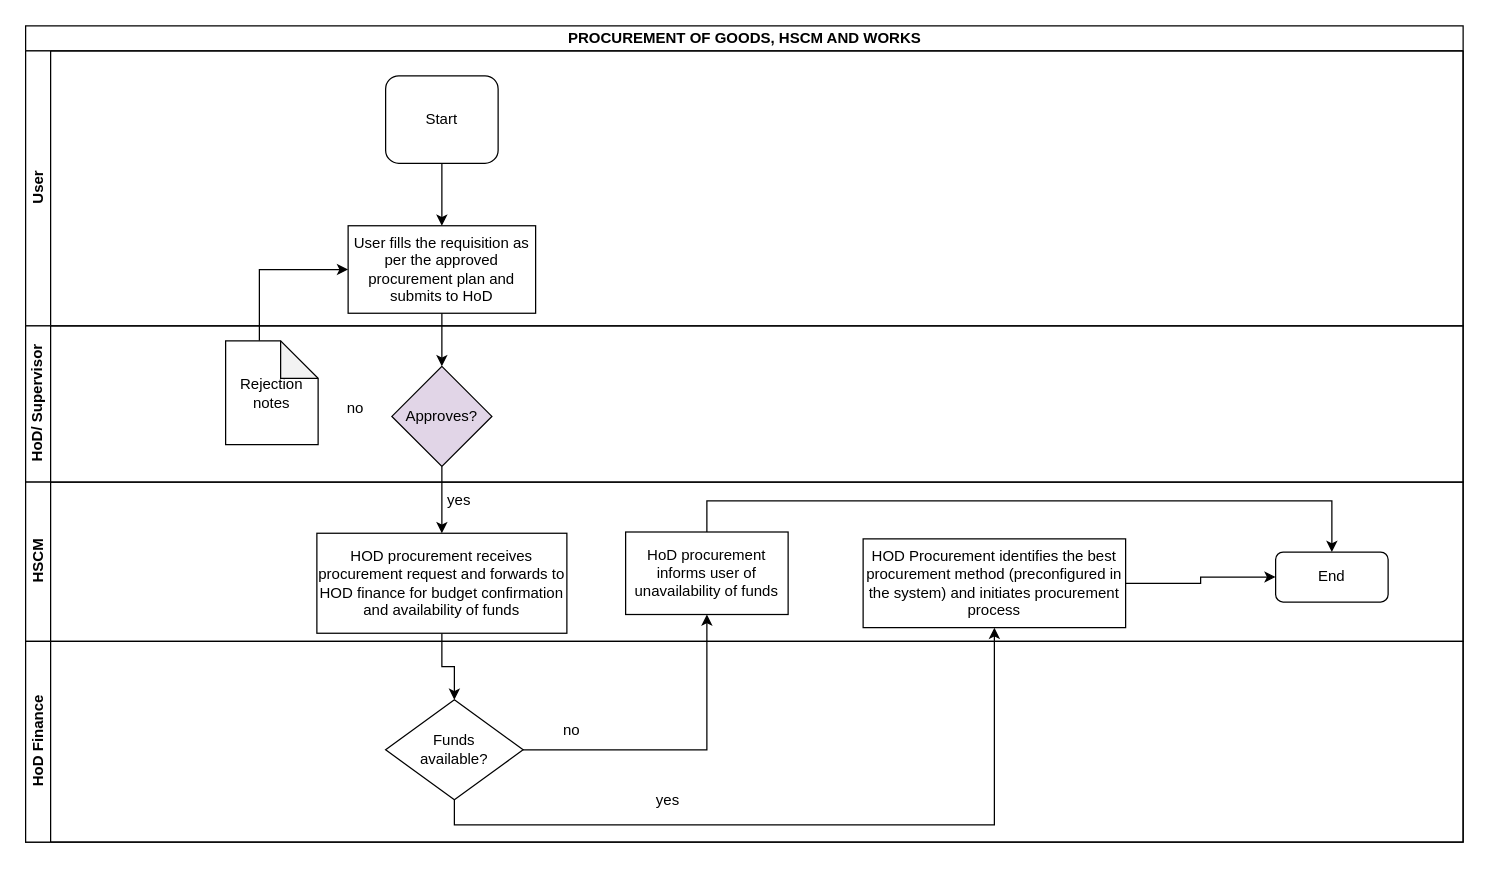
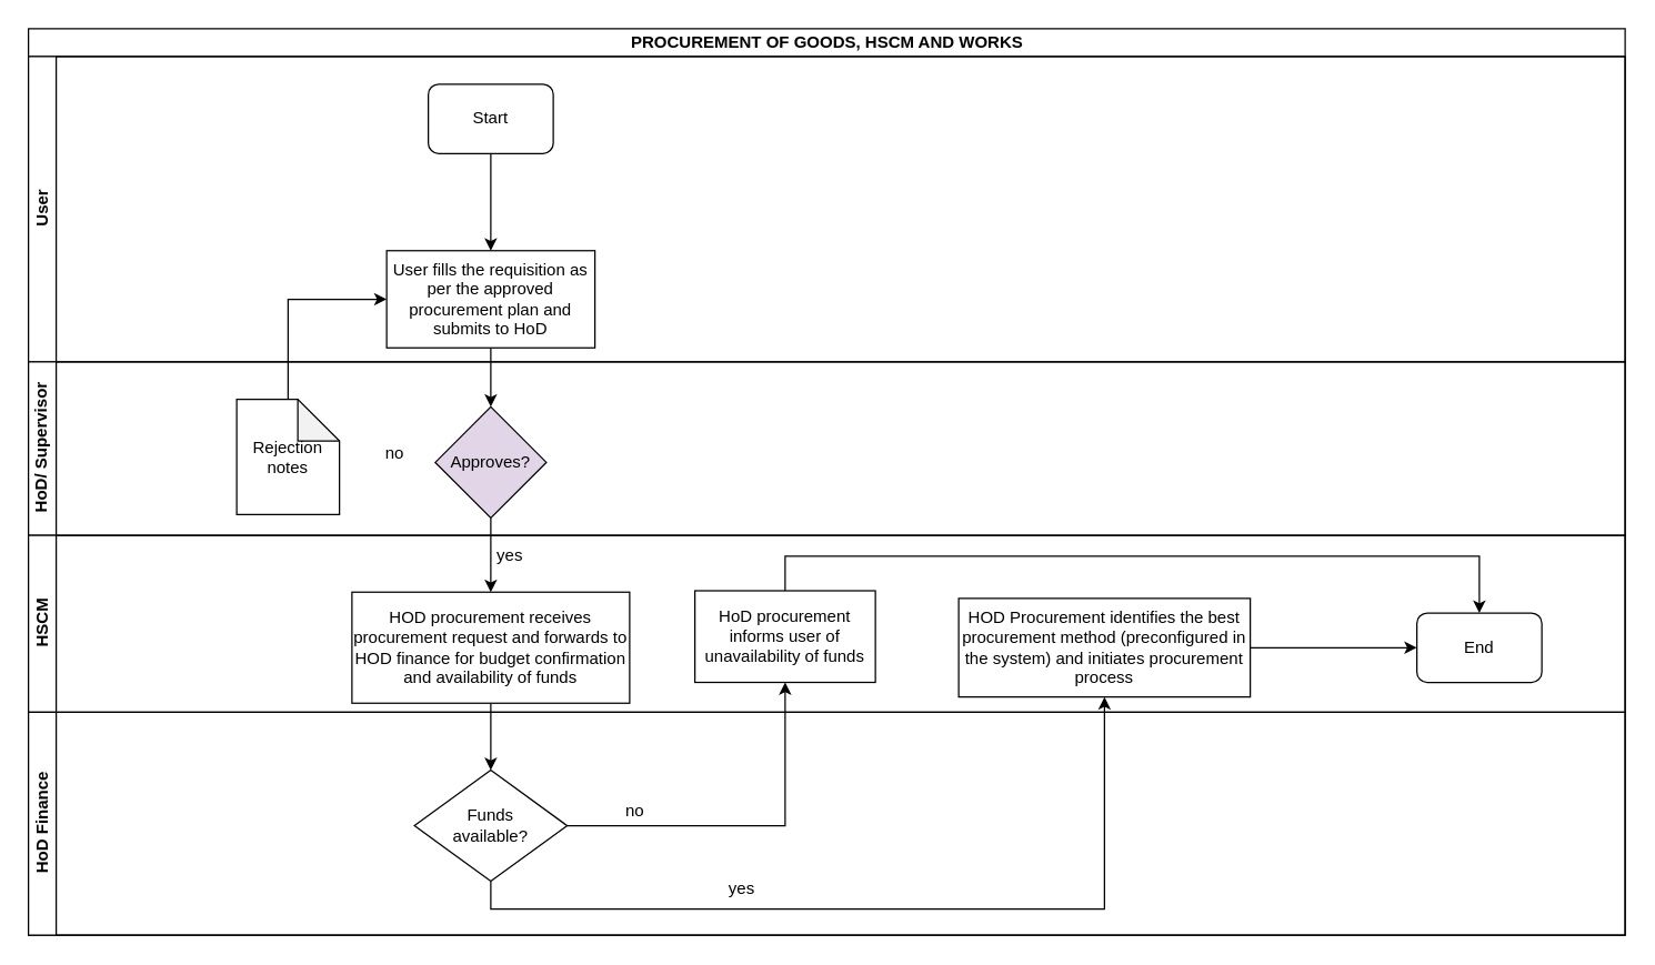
  <mxCell id="0" />
  <mxCell id="1" parent="0" />
  <mxCell id="2" value="PROCUREMENT OF GOODS, HSCM AND WORKS" style="swimlane;html=1;childLayout=stackLayout;resizeParent=1;resizeParentMax=0;horizontal=1;startSize=20;horizontalStack=0;" vertex="1" parent="1"><mxGeometry x="20" y="20" width="1150" height="653" as="geometry" /></mxCell>
  <mxCell id="3" value="User" style="swimlane;html=1;startSize=20;horizontal=0;" vertex="1" parent="2"><mxGeometry y="20" width="1150" height="220" as="geometry" /></mxCell>
- <mxCell id="4" value="Start" style="rounded=1;whiteSpace=wrap;html=1;" vertex="1" parent="3"><mxGeometry x="288" y="20" width="90" height="70" as="geometry" /></mxCell>
+ <mxCell id="4" value="Start" style="rounded=1;whiteSpace=wrap;html=1;" vertex="1" parent="3"><mxGeometry x="288" y="20" width="90" height="50" as="geometry" /></mxCell>
  <mxCell id="5" value="User fills the requisition as per the approved procurement plan and submits to HoD" style="rounded=0;whiteSpace=wrap;html=1;" vertex="1" parent="3"><mxGeometry x="258" y="140" width="150" height="70" as="geometry" /></mxCell>
  <mxCell id="6" value="" style="edgeStyle=orthogonalEdgeStyle;rounded=0;orthogonalLoop=1;jettySize=auto;html=1;entryX=0.5;entryY=0;entryDx=0;entryDy=0;" edge="1" parent="3" source="4" target="5"><mxGeometry relative="1" as="geometry"><mxPoint x="333" y="145" as="targetPoint" /></mxGeometry></mxCell>
  <mxCell id="7" value="" style="edgeStyle=orthogonalEdgeStyle;rounded=0;orthogonalLoop=1;jettySize=auto;html=1;" edge="1" parent="2" source="5" target="13"><mxGeometry relative="1" as="geometry"><mxPoint x="333" y="300" as="targetPoint" /></mxGeometry></mxCell>
  <mxCell id="8" value="" style="edgeStyle=orthogonalEdgeStyle;rounded=0;orthogonalLoop=1;jettySize=auto;html=1;" edge="1" parent="2" source="13" target="16"><mxGeometry relative="1" as="geometry" /></mxCell>
  <mxCell id="9" value="" style="edgeStyle=orthogonalEdgeStyle;rounded=0;orthogonalLoop=1;jettySize=auto;html=1;entryX=0;entryY=0.5;entryDx=0;entryDy=0;" edge="1" parent="2" source="14" target="5"><mxGeometry relative="1" as="geometry"><mxPoint x="187" y="185.5" as="targetPoint" /><Array as="points"><mxPoint x="187" y="195" /></Array></mxGeometry></mxCell>
  <mxCell id="10" value="" style="edgeStyle=orthogonalEdgeStyle;rounded=0;orthogonalLoop=1;jettySize=auto;html=1;" edge="1" parent="2" source="16" target="24"><mxGeometry relative="1" as="geometry" /></mxCell>
  <mxCell id="11" value="" style="edgeStyle=orthogonalEdgeStyle;rounded=0;orthogonalLoop=1;jettySize=auto;html=1;exitX=0.5;exitY=1;exitDx=0;exitDy=0;" edge="1" parent="2" source="24" target="18"><mxGeometry relative="1" as="geometry" /></mxCell>
  <mxCell id="12" value="HoD/ Supervisor" style="swimlane;html=1;startSize=20;horizontal=0;" vertex="1" parent="2"><mxGeometry y="240" width="1150" height="125" as="geometry" /></mxCell>
  <mxCell id="13" value="Approves?" style="rhombus;whiteSpace=wrap;html=1;fillColor=#e1d5e7;" vertex="1" parent="12"><mxGeometry x="293" y="32.5" width="80" height="80" as="geometry" /></mxCell>
- <mxCell id="14" value="Rejection notes" style="shape=note;whiteSpace=wrap;html=1;backgroundOutline=1;darkOpacity=0.05;" vertex="1" parent="12"><mxGeometry x="160" y="12" width="74" height="83" as="geometry" /></mxCell>
+ <mxCell id="14" value="Rejection notes" style="shape=note;whiteSpace=wrap;html=1;backgroundOutline=1;darkOpacity=0.05;" vertex="1" parent="12"><mxGeometry x="150" y="27" width="74" height="83" as="geometry" /></mxCell>
  <mxCell id="15" value="HSCM" style="swimlane;html=1;startSize=20;horizontal=0;" vertex="1" parent="2"><mxGeometry y="365" width="1150" height="127.5" as="geometry" /></mxCell>
  <mxCell id="16" value="HOD procurement receives procurement request and forwards to HOD finance for budget confirmation and availability of funds" style="whiteSpace=wrap;html=1;" vertex="1" parent="15"><mxGeometry x="233" y="41" width="200" height="80" as="geometry" /></mxCell>
  <mxCell id="17" value="yes" style="text;html=1;strokeColor=none;fillColor=none;align=center;verticalAlign=middle;whiteSpace=wrap;rounded=0;" vertex="1" parent="15"><mxGeometry x="327" y="5" width="40" height="20" as="geometry" /></mxCell>
  <mxCell id="18" value="HOD Procurement identifies the best procurement method (preconfigured in the system) and initiates procurement process" style="whiteSpace=wrap;html=1;" vertex="1" parent="15"><mxGeometry x="670" y="45.5" width="210" height="71" as="geometry" /></mxCell>
- <mxCell id="19" value="End" style="rounded=1;whiteSpace=wrap;html=1;" vertex="1" parent="15"><mxGeometry x="1000" y="56" width="90" height="40" as="geometry" /></mxCell>
+ <mxCell id="19" value="End" style="rounded=1;whiteSpace=wrap;html=1;" vertex="1" parent="15"><mxGeometry x="1000" y="56" width="90" height="50" as="geometry" /></mxCell>
  <mxCell id="20" value="" style="edgeStyle=orthogonalEdgeStyle;rounded=0;orthogonalLoop=1;jettySize=auto;html=1;entryX=0;entryY=0.5;entryDx=0;entryDy=0;" edge="1" parent="15" source="18" target="19"><mxGeometry relative="1" as="geometry"><mxPoint x="1005" y="81" as="targetPoint" /></mxGeometry></mxCell>
  <mxCell id="21" value="HoD procurement informs user of unavailability of funds" style="whiteSpace=wrap;html=1;" vertex="1" parent="15"><mxGeometry x="480" y="40" width="130" height="66" as="geometry" /></mxCell>
  <mxCell id="22" value="" style="edgeStyle=orthogonalEdgeStyle;rounded=0;orthogonalLoop=1;jettySize=auto;html=1;entryX=0.5;entryY=0;entryDx=0;entryDy=0;" edge="1" parent="15" source="21" target="19"><mxGeometry relative="1" as="geometry"><mxPoint x="545" y="-33" as="targetPoint" /><Array as="points"><mxPoint x="545" y="15" /><mxPoint x="1045" y="15" /></Array></mxGeometry></mxCell>
  <mxCell id="23" value="HoD Finance" style="swimlane;html=1;startSize=20;horizontal=0;" vertex="1" parent="2"><mxGeometry y="492.5" width="1150" height="160.5" as="geometry" /></mxCell>
- <mxCell id="24" value="&lt;div&gt;Funds &lt;br&gt;&lt;/div&gt;&lt;div&gt;available?&lt;/div&gt;" style="rhombus;whiteSpace=wrap;html=1;" vertex="1" parent="23"><mxGeometry x="288" y="46.75" width="110" height="80" as="geometry" /></mxCell>
+ <mxCell id="24" value="&lt;div&gt;Funds &lt;br&gt;&lt;/div&gt;&lt;div&gt;available?&lt;/div&gt;" style="rhombus;whiteSpace=wrap;html=1;" vertex="1" parent="23"><mxGeometry x="278" y="41.75" width="110" height="80" as="geometry" /></mxCell>
  <mxCell id="25" value="yes" style="text;html=1;strokeColor=none;fillColor=none;align=center;verticalAlign=middle;whiteSpace=wrap;rounded=0;" vertex="1" parent="23"><mxGeometry x="494" y="117.5" width="40" height="20" as="geometry" /></mxCell>
  <mxCell id="26" value="" style="edgeStyle=orthogonalEdgeStyle;rounded=0;orthogonalLoop=1;jettySize=auto;html=1;" edge="1" parent="2" source="24" target="21"><mxGeometry relative="1" as="geometry" /></mxCell>
  <mxCell id="27" value="no" style="text;html=1;strokeColor=none;fillColor=none;align=center;verticalAlign=middle;whiteSpace=wrap;rounded=0;" vertex="1" parent="1"><mxGeometry x="264" y="316" width="40" height="20" as="geometry" /></mxCell>
  <mxCell id="28" value="no" style="text;html=1;strokeColor=none;fillColor=none;align=center;verticalAlign=middle;whiteSpace=wrap;rounded=0;" vertex="1" parent="1"><mxGeometry x="437" y="574" width="40" height="20" as="geometry" /></mxCell>
